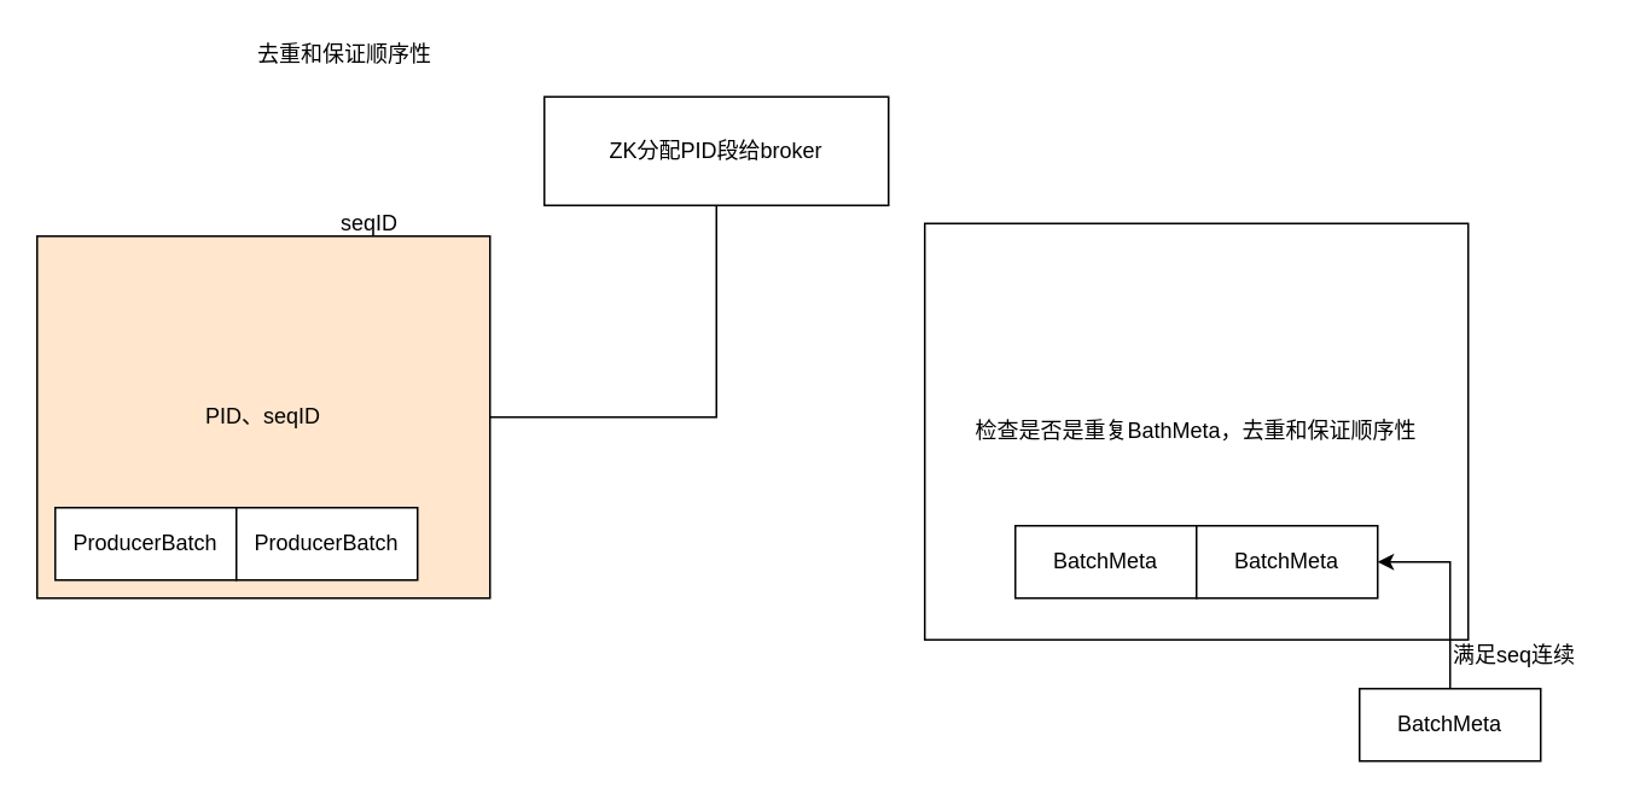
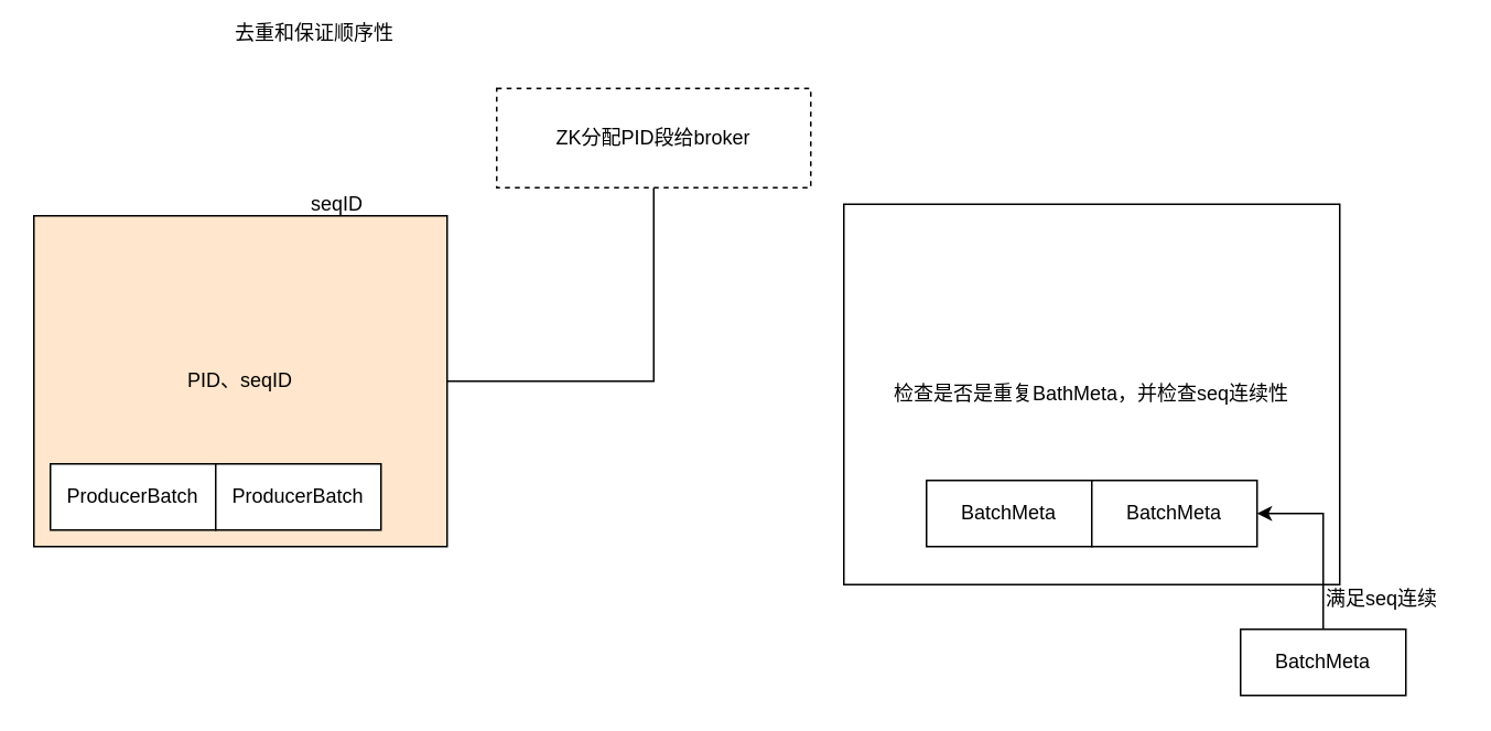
  <mxCell id="0" />
  <mxCell id="1" parent="0" />
  <mxCell id="2" style="edgeStyle=orthogonalEdgeStyle;rounded=0;orthogonalLoop=1;jettySize=auto;html=1;exitX=1;exitY=0.5;exitDx=0;exitDy=0;entryX=0.5;entryY=1;entryDx=0;entryDy=0;endArrow=none;" edge="1" parent="1" source="3" target="4"><mxGeometry relative="1" as="geometry" /></mxCell>
  <mxCell id="3" value="PID、seqID" style="rounded=0;whiteSpace=wrap;html=1;fillColor=#ffe6cc;" vertex="1" parent="1"><mxGeometry x="20" y="130" width="250" height="200" as="geometry" /></mxCell>
- <mxCell id="4" value="ZK分配PID段给broker" style="rounded=0;whiteSpace=wrap;html=1;" vertex="1" parent="1"><mxGeometry x="300" y="53" width="190" height="60" as="geometry" /></mxCell>
- <mxCell id="5" value="去重和保证顺序性" style="text;html=1;resizable=0;points=[];autosize=1;align=left;verticalAlign=top;spacingTop=-4;" vertex="1" parent="1"><mxGeometry x="140" y="20" width="110" height="20" as="geometry" /></mxCell>
+ <mxCell id="4" value="ZK分配PID段给broker" style="rounded=0;whiteSpace=wrap;html=1;dashed=1;" vertex="1" parent="1"><mxGeometry x="300" y="53" width="190" height="60" as="geometry" /></mxCell>
+ <mxCell id="5" value="去重和保证顺序性" style="text;html=1;resizable=0;points=[];autosize=1;align=left;verticalAlign=top;spacingTop=-4;" vertex="1" parent="1"><mxGeometry x="140" y="10" width="110" height="20" as="geometry" /></mxCell>
  <mxCell id="6" value="ProducerBatch" style="rounded=0;whiteSpace=wrap;html=1;" vertex="1" parent="1"><mxGeometry x="30" y="280" width="100" height="40" as="geometry" /></mxCell>
  <mxCell id="7" value="seqID&lt;br&gt;" style="text;html=1;resizable=0;points=[];autosize=1;align=left;verticalAlign=top;spacingTop=-4;" vertex="1" parent="1"><mxGeometry x="186" y="113" width="40" height="20" as="geometry" /></mxCell>
  <mxCell id="8" value="ProducerBatch" style="rounded=0;whiteSpace=wrap;html=1;" vertex="1" parent="1"><mxGeometry x="130" y="280" width="100" height="40" as="geometry" /></mxCell>
- <mxCell id="9" value="检查是否是重复BathMeta，去重和保证顺序性" style="rounded=0;whiteSpace=wrap;html=1;" vertex="1" parent="1"><mxGeometry x="510" y="123" width="300" height="230" as="geometry" /></mxCell>
+ <mxCell id="9" value="检查是否是重复BathMeta，并检查seq连续性" style="rounded=0;whiteSpace=wrap;html=1;" vertex="1" parent="1"><mxGeometry x="510" y="123" width="300" height="230" as="geometry" /></mxCell>
  <mxCell id="10" value="BatchMeta" style="rounded=0;whiteSpace=wrap;html=1;" vertex="1" parent="1"><mxGeometry x="560" y="290" width="100" height="40" as="geometry" /></mxCell>
  <mxCell id="11" value="BatchMeta" style="rounded=0;whiteSpace=wrap;html=1;" vertex="1" parent="1"><mxGeometry x="660" y="290" width="100" height="40" as="geometry" /></mxCell>
  <mxCell id="12" style="edgeStyle=orthogonalEdgeStyle;rounded=0;orthogonalLoop=1;jettySize=auto;html=1;exitX=0.5;exitY=0;exitDx=0;exitDy=0;entryX=1;entryY=0.5;entryDx=0;entryDy=0;" edge="1" parent="1" source="13" target="11"><mxGeometry relative="1" as="geometry" /></mxCell>
  <mxCell id="13" value="BatchMeta" style="rounded=0;whiteSpace=wrap;html=1;" vertex="1" parent="1"><mxGeometry x="750" y="380" width="100" height="40" as="geometry" /></mxCell>
  <mxCell id="14" value="满足seq连续" style="text;html=1;resizable=0;points=[];autosize=1;align=left;verticalAlign=top;spacingTop=-4;" vertex="1" parent="1"><mxGeometry x="800" y="351.5" width="80" height="20" as="geometry" /></mxCell>
